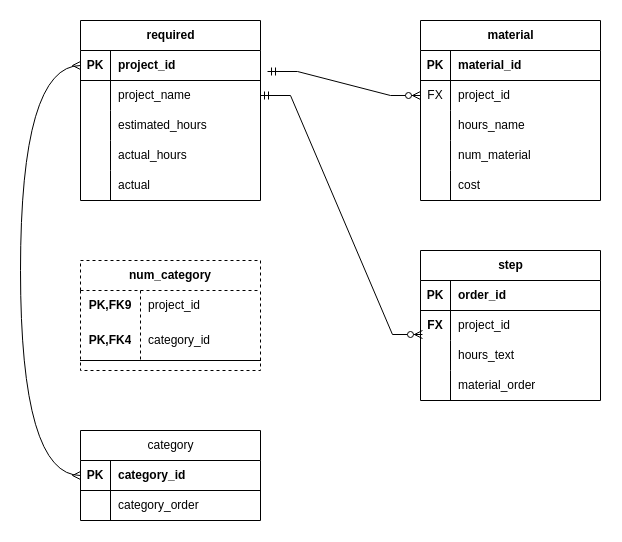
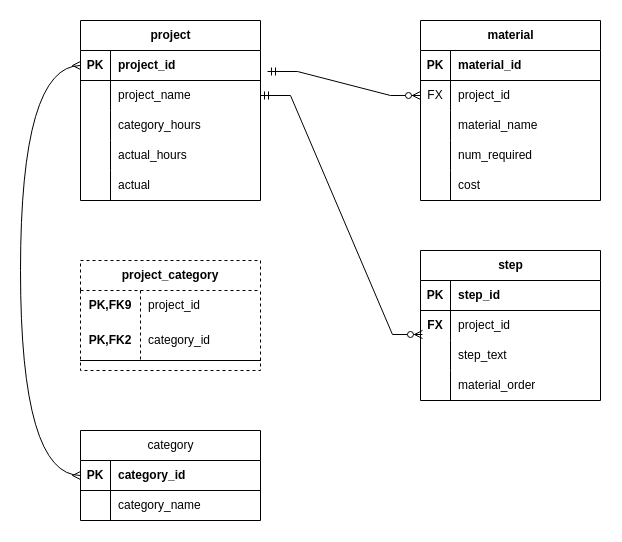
  <mxCell id="0" />
  <mxCell id="1" parent="0" />
- <mxCell id="2" value="required" style="shape=table;startSize=30;container=1;collapsible=1;childLayout=tableLayout;fixedRows=1;rowLines=0;fontStyle=1;align=center;resizeLast=1;html=1;" vertex="1" parent="1"><mxGeometry x="80" y="20" width="180" height="180" as="geometry" /></mxCell>
+ <mxCell id="2" value="project" style="shape=table;startSize=30;container=1;collapsible=1;childLayout=tableLayout;fixedRows=1;rowLines=0;fontStyle=1;align=center;resizeLast=1;html=1;" vertex="1" parent="1"><mxGeometry x="80" y="20" width="180" height="180" as="geometry" /></mxCell>
  <mxCell id="3" value="" style="shape=tableRow;horizontal=0;startSize=0;swimlaneHead=0;swimlaneBody=0;fillColor=none;collapsible=0;dropTarget=0;points=[[0,0.5],[1,0.5]];portConstraint=eastwest;top=0;left=0;right=0;bottom=1;" vertex="1" parent="2"><mxGeometry y="30" width="180" height="30" as="geometry" /></mxCell>
  <mxCell id="4" value="PK" style="shape=partialRectangle;connectable=0;fillColor=none;top=0;left=0;bottom=0;right=0;fontStyle=1;overflow=hidden;whiteSpace=wrap;html=1;" vertex="1" parent="3"><mxGeometry width="30" height="30" as="geometry"><mxRectangle width="30" height="30" as="alternateBounds" /></mxGeometry></mxCell>
  <mxCell id="5" value="&lt;span style=&quot;&quot;&gt;project_id&lt;/span&gt;" style="shape=partialRectangle;connectable=0;fillColor=none;top=0;left=0;bottom=0;right=0;align=left;spacingLeft=6;fontStyle=1;overflow=hidden;whiteSpace=wrap;html=1;" vertex="1" parent="3"><mxGeometry x="30" width="150" height="30" as="geometry"><mxRectangle width="150" height="30" as="alternateBounds" /></mxGeometry></mxCell>
  <mxCell id="6" value="" style="shape=tableRow;horizontal=0;startSize=0;swimlaneHead=0;swimlaneBody=0;fillColor=none;collapsible=0;dropTarget=0;points=[[0,0.5],[1,0.5]];portConstraint=eastwest;top=0;left=0;right=0;bottom=0;" vertex="1" parent="2"><mxGeometry y="60" width="180" height="30" as="geometry" /></mxCell>
  <mxCell id="7" value="" style="shape=partialRectangle;connectable=0;fillColor=none;top=0;left=0;bottom=0;right=0;editable=1;overflow=hidden;whiteSpace=wrap;html=1;" vertex="1" parent="6"><mxGeometry width="30" height="30" as="geometry"><mxRectangle width="30" height="30" as="alternateBounds" /></mxGeometry></mxCell>
  <mxCell id="8" value="project_name" style="shape=partialRectangle;connectable=0;fillColor=none;top=0;left=0;bottom=0;right=0;align=left;spacingLeft=6;overflow=hidden;whiteSpace=wrap;html=1;" vertex="1" parent="6"><mxGeometry x="30" width="150" height="30" as="geometry"><mxRectangle width="150" height="30" as="alternateBounds" /></mxGeometry></mxCell>
  <mxCell id="9" value="" style="shape=tableRow;horizontal=0;startSize=0;swimlaneHead=0;swimlaneBody=0;fillColor=none;collapsible=0;dropTarget=0;points=[[0,0.5],[1,0.5]];portConstraint=eastwest;top=0;left=0;right=0;bottom=0;" vertex="1" parent="2"><mxGeometry y="90" width="180" height="30" as="geometry" /></mxCell>
  <mxCell id="10" value="" style="shape=partialRectangle;connectable=0;fillColor=none;top=0;left=0;bottom=0;right=0;editable=1;overflow=hidden;whiteSpace=wrap;html=1;" vertex="1" parent="9"><mxGeometry width="30" height="30" as="geometry"><mxRectangle width="30" height="30" as="alternateBounds" /></mxGeometry></mxCell>
- <mxCell id="11" value="estimated_hours" style="shape=partialRectangle;connectable=0;fillColor=none;top=0;left=0;bottom=0;right=0;align=left;spacingLeft=6;overflow=hidden;whiteSpace=wrap;html=1;" vertex="1" parent="9"><mxGeometry x="30" width="150" height="30" as="geometry"><mxRectangle width="150" height="30" as="alternateBounds" /></mxGeometry></mxCell>
+ <mxCell id="11" value="category_hours" style="shape=partialRectangle;connectable=0;fillColor=none;top=0;left=0;bottom=0;right=0;align=left;spacingLeft=6;overflow=hidden;whiteSpace=wrap;html=1;" vertex="1" parent="9"><mxGeometry x="30" width="150" height="30" as="geometry"><mxRectangle width="150" height="30" as="alternateBounds" /></mxGeometry></mxCell>
  <mxCell id="12" value="" style="shape=tableRow;horizontal=0;startSize=0;swimlaneHead=0;swimlaneBody=0;fillColor=none;collapsible=0;dropTarget=0;points=[[0,0.5],[1,0.5]];portConstraint=eastwest;top=0;left=0;right=0;bottom=0;" vertex="1" parent="2"><mxGeometry y="120" width="180" height="30" as="geometry" /></mxCell>
  <mxCell id="13" value="" style="shape=partialRectangle;connectable=0;fillColor=none;top=0;left=0;bottom=0;right=0;editable=1;overflow=hidden;whiteSpace=wrap;html=1;" vertex="1" parent="12"><mxGeometry width="30" height="30" as="geometry"><mxRectangle width="30" height="30" as="alternateBounds" /></mxGeometry></mxCell>
  <mxCell id="14" value="actual_hours" style="shape=partialRectangle;connectable=0;fillColor=none;top=0;left=0;bottom=0;right=0;align=left;spacingLeft=6;overflow=hidden;whiteSpace=wrap;html=1;" vertex="1" parent="12"><mxGeometry x="30" width="150" height="30" as="geometry"><mxRectangle width="150" height="30" as="alternateBounds" /></mxGeometry></mxCell>
  <mxCell id="15" style="shape=tableRow;horizontal=0;startSize=0;swimlaneHead=0;swimlaneBody=0;fillColor=none;collapsible=0;dropTarget=0;points=[[0,0.5],[1,0.5]];portConstraint=eastwest;top=0;left=0;right=0;bottom=0;" vertex="1" parent="2"><mxGeometry y="150" width="180" height="30" as="geometry" /></mxCell>
  <mxCell id="16" style="shape=partialRectangle;connectable=0;fillColor=none;top=0;left=0;bottom=0;right=0;editable=1;overflow=hidden;whiteSpace=wrap;html=1;" vertex="1" parent="15"><mxGeometry width="30" height="30" as="geometry"><mxRectangle width="30" height="30" as="alternateBounds" /></mxGeometry></mxCell>
  <mxCell id="17" value="actual" style="shape=partialRectangle;connectable=0;fillColor=none;top=0;left=0;bottom=0;right=0;align=left;spacingLeft=6;overflow=hidden;whiteSpace=wrap;html=1;" vertex="1" parent="15"><mxGeometry x="30" width="150" height="30" as="geometry"><mxRectangle width="150" height="30" as="alternateBounds" /></mxGeometry></mxCell>
  <mxCell id="18" value="material" style="shape=table;startSize=30;container=1;collapsible=1;childLayout=tableLayout;fixedRows=1;rowLines=0;fontStyle=1;align=center;resizeLast=1;html=1;" vertex="1" parent="1"><mxGeometry x="420" y="20" width="180" height="180" as="geometry" /></mxCell>
  <mxCell id="19" value="" style="shape=tableRow;horizontal=0;startSize=0;swimlaneHead=0;swimlaneBody=0;fillColor=none;collapsible=0;dropTarget=0;points=[[0,0.5],[1,0.5]];portConstraint=eastwest;top=0;left=0;right=0;bottom=1;" vertex="1" parent="18"><mxGeometry y="30" width="180" height="30" as="geometry" /></mxCell>
  <mxCell id="20" value="PK" style="shape=partialRectangle;connectable=0;fillColor=none;top=0;left=0;bottom=0;right=0;fontStyle=1;overflow=hidden;whiteSpace=wrap;html=1;" vertex="1" parent="19"><mxGeometry width="30" height="30" as="geometry"><mxRectangle width="30" height="30" as="alternateBounds" /></mxGeometry></mxCell>
  <mxCell id="21" value="material_id" style="shape=partialRectangle;connectable=0;fillColor=none;top=0;left=0;bottom=0;right=0;align=left;spacingLeft=6;fontStyle=1;overflow=hidden;whiteSpace=wrap;html=1;" vertex="1" parent="19"><mxGeometry x="30" width="150" height="30" as="geometry"><mxRectangle width="150" height="30" as="alternateBounds" /></mxGeometry></mxCell>
  <mxCell id="22" value="" style="shape=tableRow;horizontal=0;startSize=0;swimlaneHead=0;swimlaneBody=0;fillColor=none;collapsible=0;dropTarget=0;points=[[0,0.5],[1,0.5]];portConstraint=eastwest;top=0;left=0;right=0;bottom=0;" vertex="1" parent="18"><mxGeometry y="60" width="180" height="30" as="geometry" /></mxCell>
  <mxCell id="23" value="FX" style="shape=partialRectangle;connectable=0;fillColor=none;top=0;left=0;bottom=0;right=0;editable=1;overflow=hidden;whiteSpace=wrap;html=1;" vertex="1" parent="22"><mxGeometry width="30" height="30" as="geometry"><mxRectangle width="30" height="30" as="alternateBounds" /></mxGeometry></mxCell>
  <mxCell id="24" value="project_id" style="shape=partialRectangle;connectable=0;fillColor=none;top=0;left=0;bottom=0;right=0;align=left;spacingLeft=6;overflow=hidden;whiteSpace=wrap;html=1;" vertex="1" parent="22"><mxGeometry x="30" width="150" height="30" as="geometry"><mxRectangle width="150" height="30" as="alternateBounds" /></mxGeometry></mxCell>
  <mxCell id="25" value="" style="shape=tableRow;horizontal=0;startSize=0;swimlaneHead=0;swimlaneBody=0;fillColor=none;collapsible=0;dropTarget=0;points=[[0,0.5],[1,0.5]];portConstraint=eastwest;top=0;left=0;right=0;bottom=0;" vertex="1" parent="18"><mxGeometry y="90" width="180" height="30" as="geometry" /></mxCell>
  <mxCell id="26" value="" style="shape=partialRectangle;connectable=0;fillColor=none;top=0;left=0;bottom=0;right=0;editable=1;overflow=hidden;whiteSpace=wrap;html=1;" vertex="1" parent="25"><mxGeometry width="30" height="30" as="geometry"><mxRectangle width="30" height="30" as="alternateBounds" /></mxGeometry></mxCell>
- <mxCell id="27" value="hours_name" style="shape=partialRectangle;connectable=0;fillColor=none;top=0;left=0;bottom=0;right=0;align=left;spacingLeft=6;overflow=hidden;whiteSpace=wrap;html=1;" vertex="1" parent="25"><mxGeometry x="30" width="150" height="30" as="geometry"><mxRectangle width="150" height="30" as="alternateBounds" /></mxGeometry></mxCell>
+ <mxCell id="27" value="material_name" style="shape=partialRectangle;connectable=0;fillColor=none;top=0;left=0;bottom=0;right=0;align=left;spacingLeft=6;overflow=hidden;whiteSpace=wrap;html=1;" vertex="1" parent="25"><mxGeometry x="30" width="150" height="30" as="geometry"><mxRectangle width="150" height="30" as="alternateBounds" /></mxGeometry></mxCell>
  <mxCell id="28" value="" style="shape=tableRow;horizontal=0;startSize=0;swimlaneHead=0;swimlaneBody=0;fillColor=none;collapsible=0;dropTarget=0;points=[[0,0.5],[1,0.5]];portConstraint=eastwest;top=0;left=0;right=0;bottom=0;" vertex="1" parent="18"><mxGeometry y="120" width="180" height="30" as="geometry" /></mxCell>
  <mxCell id="29" value="" style="shape=partialRectangle;connectable=0;fillColor=none;top=0;left=0;bottom=0;right=0;editable=1;overflow=hidden;whiteSpace=wrap;html=1;" vertex="1" parent="28"><mxGeometry width="30" height="30" as="geometry"><mxRectangle width="30" height="30" as="alternateBounds" /></mxGeometry></mxCell>
- <mxCell id="30" value="num_material" style="shape=partialRectangle;connectable=0;fillColor=none;top=0;left=0;bottom=0;right=0;align=left;spacingLeft=6;overflow=hidden;whiteSpace=wrap;html=1;" vertex="1" parent="28"><mxGeometry x="30" width="150" height="30" as="geometry"><mxRectangle width="150" height="30" as="alternateBounds" /></mxGeometry></mxCell>
+ <mxCell id="30" value="num_required" style="shape=partialRectangle;connectable=0;fillColor=none;top=0;left=0;bottom=0;right=0;align=left;spacingLeft=6;overflow=hidden;whiteSpace=wrap;html=1;" vertex="1" parent="28"><mxGeometry x="30" width="150" height="30" as="geometry"><mxRectangle width="150" height="30" as="alternateBounds" /></mxGeometry></mxCell>
  <mxCell id="31" style="shape=tableRow;horizontal=0;startSize=0;swimlaneHead=0;swimlaneBody=0;fillColor=none;collapsible=0;dropTarget=0;points=[[0,0.5],[1,0.5]];portConstraint=eastwest;top=0;left=0;right=0;bottom=0;" vertex="1" parent="18"><mxGeometry y="150" width="180" height="30" as="geometry" /></mxCell>
  <mxCell id="32" style="shape=partialRectangle;connectable=0;fillColor=none;top=0;left=0;bottom=0;right=0;editable=1;overflow=hidden;whiteSpace=wrap;html=1;" vertex="1" parent="31"><mxGeometry width="30" height="30" as="geometry"><mxRectangle width="30" height="30" as="alternateBounds" /></mxGeometry></mxCell>
  <mxCell id="33" value="cost" style="shape=partialRectangle;connectable=0;fillColor=none;top=0;left=0;bottom=0;right=0;align=left;spacingLeft=6;overflow=hidden;whiteSpace=wrap;html=1;" vertex="1" parent="31"><mxGeometry x="30" width="150" height="30" as="geometry"><mxRectangle width="150" height="30" as="alternateBounds" /></mxGeometry></mxCell>
  <mxCell id="34" value="step" style="shape=table;startSize=30;container=1;collapsible=1;childLayout=tableLayout;fixedRows=1;rowLines=0;fontStyle=1;align=center;resizeLast=1;html=1;" vertex="1" parent="1"><mxGeometry x="420" y="250" width="180" height="150" as="geometry" /></mxCell>
  <mxCell id="35" value="" style="shape=tableRow;horizontal=0;startSize=0;swimlaneHead=0;swimlaneBody=0;fillColor=none;collapsible=0;dropTarget=0;points=[[0,0.5],[1,0.5]];portConstraint=eastwest;top=0;left=0;right=0;bottom=1;" vertex="1" parent="34"><mxGeometry y="30" width="180" height="30" as="geometry" /></mxCell>
  <mxCell id="36" value="PK" style="shape=partialRectangle;connectable=0;fillColor=none;top=0;left=0;bottom=0;right=0;fontStyle=1;overflow=hidden;whiteSpace=wrap;html=1;" vertex="1" parent="35"><mxGeometry width="30" height="30" as="geometry"><mxRectangle width="30" height="30" as="alternateBounds" /></mxGeometry></mxCell>
- <mxCell id="37" value="order_id" style="shape=partialRectangle;connectable=0;fillColor=none;top=0;left=0;bottom=0;right=0;align=left;spacingLeft=6;fontStyle=1;overflow=hidden;whiteSpace=wrap;html=1;" vertex="1" parent="35"><mxGeometry x="30" width="150" height="30" as="geometry"><mxRectangle width="150" height="30" as="alternateBounds" /></mxGeometry></mxCell>
+ <mxCell id="37" value="step_id" style="shape=partialRectangle;connectable=0;fillColor=none;top=0;left=0;bottom=0;right=0;align=left;spacingLeft=6;fontStyle=1;overflow=hidden;whiteSpace=wrap;html=1;" vertex="1" parent="35"><mxGeometry x="30" width="150" height="30" as="geometry"><mxRectangle width="150" height="30" as="alternateBounds" /></mxGeometry></mxCell>
  <mxCell id="38" value="" style="shape=tableRow;horizontal=0;startSize=0;swimlaneHead=0;swimlaneBody=0;fillColor=none;collapsible=0;dropTarget=0;points=[[0,0.5],[1,0.5]];portConstraint=eastwest;top=0;left=0;right=0;bottom=0;" vertex="1" parent="34"><mxGeometry y="60" width="180" height="30" as="geometry" /></mxCell>
  <mxCell id="39" value="FX" style="shape=partialRectangle;connectable=0;fillColor=none;top=0;left=0;bottom=0;right=0;editable=1;overflow=hidden;whiteSpace=wrap;html=1;fontStyle=1" vertex="1" parent="38"><mxGeometry width="30" height="30" as="geometry"><mxRectangle width="30" height="30" as="alternateBounds" /></mxGeometry></mxCell>
  <mxCell id="40" value="project_id" style="shape=partialRectangle;connectable=0;fillColor=none;top=0;left=0;bottom=0;right=0;align=left;spacingLeft=6;overflow=hidden;whiteSpace=wrap;html=1;" vertex="1" parent="38"><mxGeometry x="30" width="150" height="30" as="geometry"><mxRectangle width="150" height="30" as="alternateBounds" /></mxGeometry></mxCell>
  <mxCell id="41" value="" style="shape=tableRow;horizontal=0;startSize=0;swimlaneHead=0;swimlaneBody=0;fillColor=none;collapsible=0;dropTarget=0;points=[[0,0.5],[1,0.5]];portConstraint=eastwest;top=0;left=0;right=0;bottom=0;" vertex="1" parent="34"><mxGeometry y="90" width="180" height="30" as="geometry" /></mxCell>
  <mxCell id="42" value="" style="shape=partialRectangle;connectable=0;fillColor=none;top=0;left=0;bottom=0;right=0;editable=1;overflow=hidden;whiteSpace=wrap;html=1;" vertex="1" parent="41"><mxGeometry width="30" height="30" as="geometry"><mxRectangle width="30" height="30" as="alternateBounds" /></mxGeometry></mxCell>
- <mxCell id="43" value="hours_text" style="shape=partialRectangle;connectable=0;fillColor=none;top=0;left=0;bottom=0;right=0;align=left;spacingLeft=6;overflow=hidden;whiteSpace=wrap;html=1;" vertex="1" parent="41"><mxGeometry x="30" width="150" height="30" as="geometry"><mxRectangle width="150" height="30" as="alternateBounds" /></mxGeometry></mxCell>
+ <mxCell id="43" value="step_text" style="shape=partialRectangle;connectable=0;fillColor=none;top=0;left=0;bottom=0;right=0;align=left;spacingLeft=6;overflow=hidden;whiteSpace=wrap;html=1;" vertex="1" parent="41"><mxGeometry x="30" width="150" height="30" as="geometry"><mxRectangle width="150" height="30" as="alternateBounds" /></mxGeometry></mxCell>
  <mxCell id="44" value="" style="shape=tableRow;horizontal=0;startSize=0;swimlaneHead=0;swimlaneBody=0;fillColor=none;collapsible=0;dropTarget=0;points=[[0,0.5],[1,0.5]];portConstraint=eastwest;top=0;left=0;right=0;bottom=0;" vertex="1" parent="34"><mxGeometry y="120" width="180" height="30" as="geometry" /></mxCell>
  <mxCell id="45" value="" style="shape=partialRectangle;connectable=0;fillColor=none;top=0;left=0;bottom=0;right=0;editable=1;overflow=hidden;whiteSpace=wrap;html=1;" vertex="1" parent="44"><mxGeometry width="30" height="30" as="geometry"><mxRectangle width="30" height="30" as="alternateBounds" /></mxGeometry></mxCell>
  <mxCell id="46" value="material_order" style="shape=partialRectangle;connectable=0;fillColor=none;top=0;left=0;bottom=0;right=0;align=left;spacingLeft=6;overflow=hidden;whiteSpace=wrap;html=1;" vertex="1" parent="44"><mxGeometry x="30" width="150" height="30" as="geometry"><mxRectangle width="150" height="30" as="alternateBounds" /></mxGeometry></mxCell>
  <mxCell id="47" value="category" style="shape=table;startSize=30;container=1;collapsible=1;childLayout=tableLayout;fixedRows=1;rowLines=0;fontStyle=0;align=center;resizeLast=1;html=1;" vertex="1" parent="1"><mxGeometry x="80" y="430" width="180" height="90" as="geometry" /></mxCell>
  <mxCell id="48" value="" style="shape=tableRow;horizontal=0;startSize=0;swimlaneHead=0;swimlaneBody=0;fillColor=none;collapsible=0;dropTarget=0;points=[[0,0.5],[1,0.5]];portConstraint=eastwest;top=0;left=0;right=0;bottom=1;" vertex="1" parent="47"><mxGeometry y="30" width="180" height="30" as="geometry" /></mxCell>
  <mxCell id="49" value="PK" style="shape=partialRectangle;connectable=0;fillColor=none;top=0;left=0;bottom=0;right=0;fontStyle=1;overflow=hidden;whiteSpace=wrap;html=1;" vertex="1" parent="48"><mxGeometry width="30" height="30" as="geometry"><mxRectangle width="30" height="30" as="alternateBounds" /></mxGeometry></mxCell>
  <mxCell id="50" value="category&lt;span style=&quot;&quot;&gt;_id&lt;/span&gt;" style="shape=partialRectangle;connectable=0;fillColor=none;top=0;left=0;bottom=0;right=0;align=left;spacingLeft=6;fontStyle=1;overflow=hidden;whiteSpace=wrap;html=1;" vertex="1" parent="48"><mxGeometry x="30" width="150" height="30" as="geometry"><mxRectangle width="150" height="30" as="alternateBounds" /></mxGeometry></mxCell>
  <mxCell id="51" value="" style="shape=tableRow;horizontal=0;startSize=0;swimlaneHead=0;swimlaneBody=0;fillColor=none;collapsible=0;dropTarget=0;points=[[0,0.5],[1,0.5]];portConstraint=eastwest;top=0;left=0;right=0;bottom=0;" vertex="1" parent="47"><mxGeometry y="60" width="180" height="30" as="geometry" /></mxCell>
  <mxCell id="52" value="" style="shape=partialRectangle;connectable=0;fillColor=none;top=0;left=0;bottom=0;right=0;editable=1;overflow=hidden;whiteSpace=wrap;html=1;" vertex="1" parent="51"><mxGeometry width="30" height="30" as="geometry"><mxRectangle width="30" height="30" as="alternateBounds" /></mxGeometry></mxCell>
- <mxCell id="53" value="category_order" style="shape=partialRectangle;connectable=0;fillColor=none;top=0;left=0;bottom=0;right=0;align=left;spacingLeft=6;overflow=hidden;whiteSpace=wrap;html=1;" vertex="1" parent="51"><mxGeometry x="30" width="150" height="30" as="geometry"><mxRectangle width="150" height="30" as="alternateBounds" /></mxGeometry></mxCell>
- <mxCell id="54" value="num_category" style="shape=table;startSize=30;container=1;collapsible=1;childLayout=tableLayout;fixedRows=1;rowLines=0;fontStyle=1;align=center;resizeLast=1;html=1;whiteSpace=wrap;dashed=1;" vertex="1" parent="1"><mxGeometry x="80" y="260" width="180" height="110" as="geometry" /></mxCell>
+ <mxCell id="53" value="category_name" style="shape=partialRectangle;connectable=0;fillColor=none;top=0;left=0;bottom=0;right=0;align=left;spacingLeft=6;overflow=hidden;whiteSpace=wrap;html=1;" vertex="1" parent="51"><mxGeometry x="30" width="150" height="30" as="geometry"><mxRectangle width="150" height="30" as="alternateBounds" /></mxGeometry></mxCell>
+ <mxCell id="54" value="project_category" style="shape=table;startSize=30;container=1;collapsible=1;childLayout=tableLayout;fixedRows=1;rowLines=0;fontStyle=1;align=center;resizeLast=1;html=1;whiteSpace=wrap;dashed=1;" vertex="1" parent="1"><mxGeometry x="80" y="260" width="180" height="110" as="geometry" /></mxCell>
  <mxCell id="55" value="" style="shape=tableRow;horizontal=0;startSize=0;swimlaneHead=0;swimlaneBody=0;fillColor=none;collapsible=0;dropTarget=0;points=[[0,0.5],[1,0.5]];portConstraint=eastwest;top=0;left=0;right=0;bottom=0;html=1;" vertex="1" parent="54"><mxGeometry y="30" width="180" height="30" as="geometry" /></mxCell>
  <mxCell id="56" value="PK,FK9" style="shape=partialRectangle;connectable=0;fillColor=none;top=0;left=0;bottom=0;right=0;fontStyle=1;overflow=hidden;html=1;whiteSpace=wrap;" vertex="1" parent="55"><mxGeometry width="60" height="30" as="geometry"><mxRectangle width="60" height="30" as="alternateBounds" /></mxGeometry></mxCell>
  <mxCell id="57" value="project_id" style="shape=partialRectangle;connectable=0;fillColor=none;top=0;left=0;bottom=0;right=0;align=left;spacingLeft=6;fontStyle=0;overflow=hidden;html=1;whiteSpace=wrap;" vertex="1" parent="55"><mxGeometry x="60" width="120" height="30" as="geometry"><mxRectangle width="120" height="30" as="alternateBounds" /></mxGeometry></mxCell>
  <mxCell id="58" value="" style="shape=tableRow;horizontal=0;startSize=0;swimlaneHead=0;swimlaneBody=0;fillColor=none;collapsible=0;dropTarget=0;points=[[0,0.5],[1,0.5]];portConstraint=eastwest;top=0;left=0;right=0;bottom=1;html=1;" vertex="1" parent="54"><mxGeometry y="60" width="180" height="40" as="geometry" /></mxCell>
- <mxCell id="59" value="PK,FK4" style="shape=partialRectangle;connectable=0;fillColor=none;top=0;left=0;bottom=0;right=0;fontStyle=1;overflow=hidden;html=1;whiteSpace=wrap;" vertex="1" parent="58"><mxGeometry width="60" height="40" as="geometry"><mxRectangle width="60" height="40" as="alternateBounds" /></mxGeometry></mxCell>
+ <mxCell id="59" value="PK,FK2" style="shape=partialRectangle;connectable=0;fillColor=none;top=0;left=0;bottom=0;right=0;fontStyle=1;overflow=hidden;html=1;whiteSpace=wrap;" vertex="1" parent="58"><mxGeometry width="60" height="40" as="geometry"><mxRectangle width="60" height="40" as="alternateBounds" /></mxGeometry></mxCell>
  <mxCell id="60" value="category_id" style="shape=partialRectangle;connectable=0;fillColor=none;top=0;left=0;bottom=0;right=0;align=left;spacingLeft=6;fontStyle=0;overflow=hidden;html=1;whiteSpace=wrap;" vertex="1" parent="58"><mxGeometry x="60" width="120" height="40" as="geometry"><mxRectangle width="120" height="40" as="alternateBounds" /></mxGeometry></mxCell>
  <mxCell id="61" value="" style="edgeStyle=orthogonalEdgeStyle;fontSize=12;html=1;endArrow=ERmany;startArrow=ERmany;rounded=0;exitX=0;exitY=0.5;exitDx=0;exitDy=0;entryX=0;entryY=0.5;entryDx=0;entryDy=0;curved=1;" edge="1" parent="1" source="48" target="3"><mxGeometry width="100" height="100" relative="1" as="geometry"><mxPoint x="40" y="360" as="sourcePoint" /><mxPoint x="140" y="260" as="targetPoint" /><Array as="points"><mxPoint x="20" y="475" /><mxPoint x="20" y="65" /></Array></mxGeometry></mxCell>
  <mxCell id="62" value="" style="edgeStyle=entityRelationEdgeStyle;fontSize=12;html=1;endArrow=ERzeroToMany;startArrow=ERmandOne;rounded=0;exitX=1.039;exitY=0.7;exitDx=0;exitDy=0;exitPerimeter=0;" edge="1" parent="1" source="3" target="22"><mxGeometry width="100" height="100" relative="1" as="geometry"><mxPoint x="40" y="360" as="sourcePoint" /><mxPoint x="70" y="230" as="targetPoint" /><Array as="points"><mxPoint x="90" y="310" /><mxPoint x="80" y="250" /></Array></mxGeometry></mxCell>
  <mxCell id="63" value="" style="edgeStyle=entityRelationEdgeStyle;fontSize=12;html=1;endArrow=ERzeroToMany;startArrow=ERmandOne;rounded=0;entryX=0.011;entryY=0.8;entryDx=0;entryDy=0;entryPerimeter=0;" edge="1" parent="1" source="6" target="38"><mxGeometry width="100" height="100" relative="1" as="geometry"><mxPoint x="330" y="420" as="sourcePoint" /><mxPoint x="410" y="330" as="targetPoint" /></mxGeometry></mxCell>
